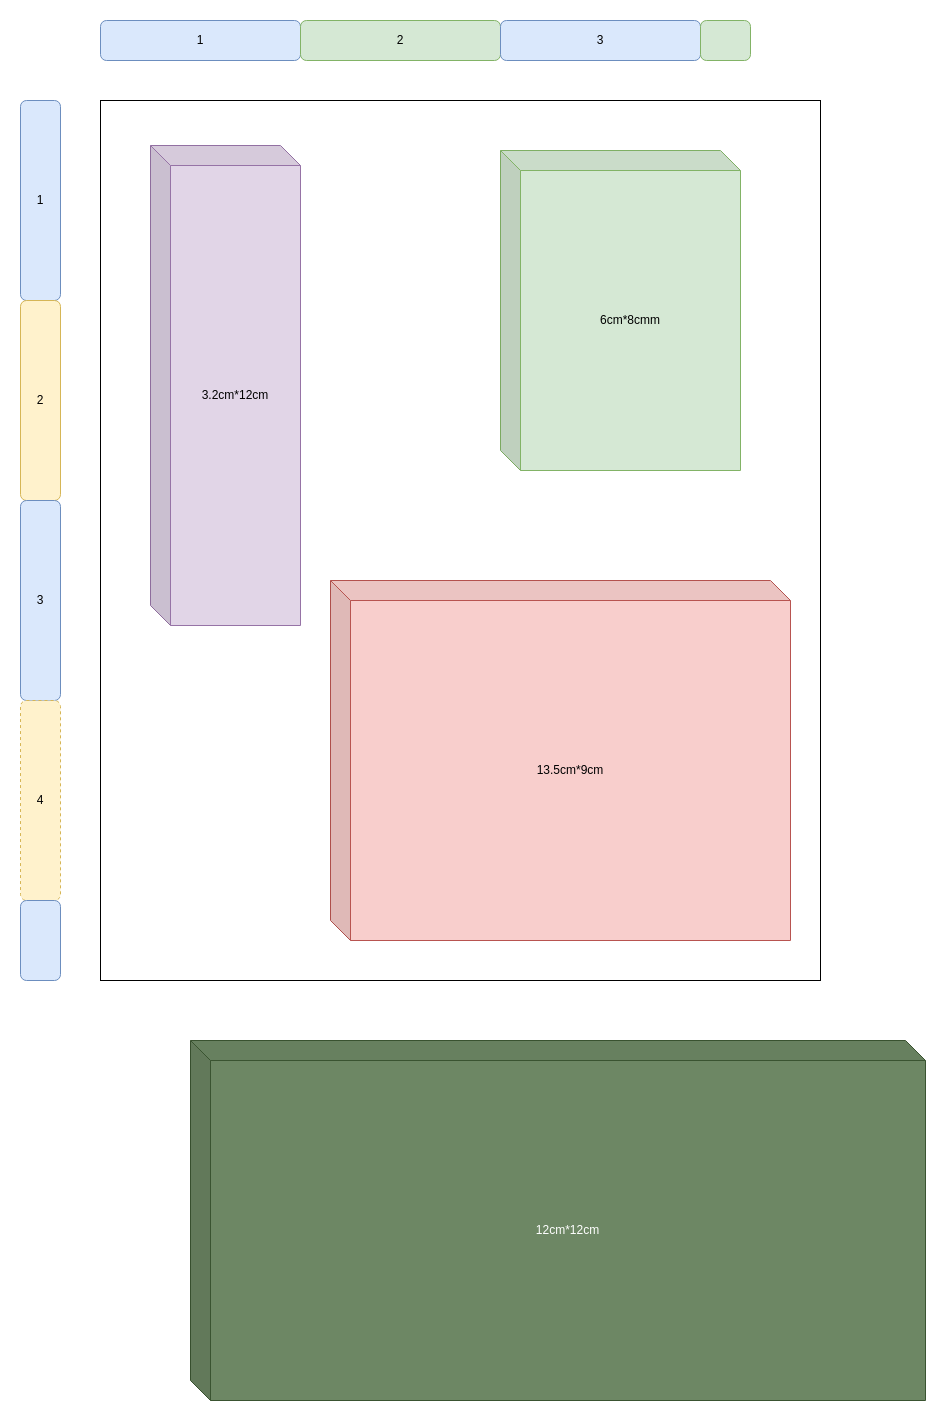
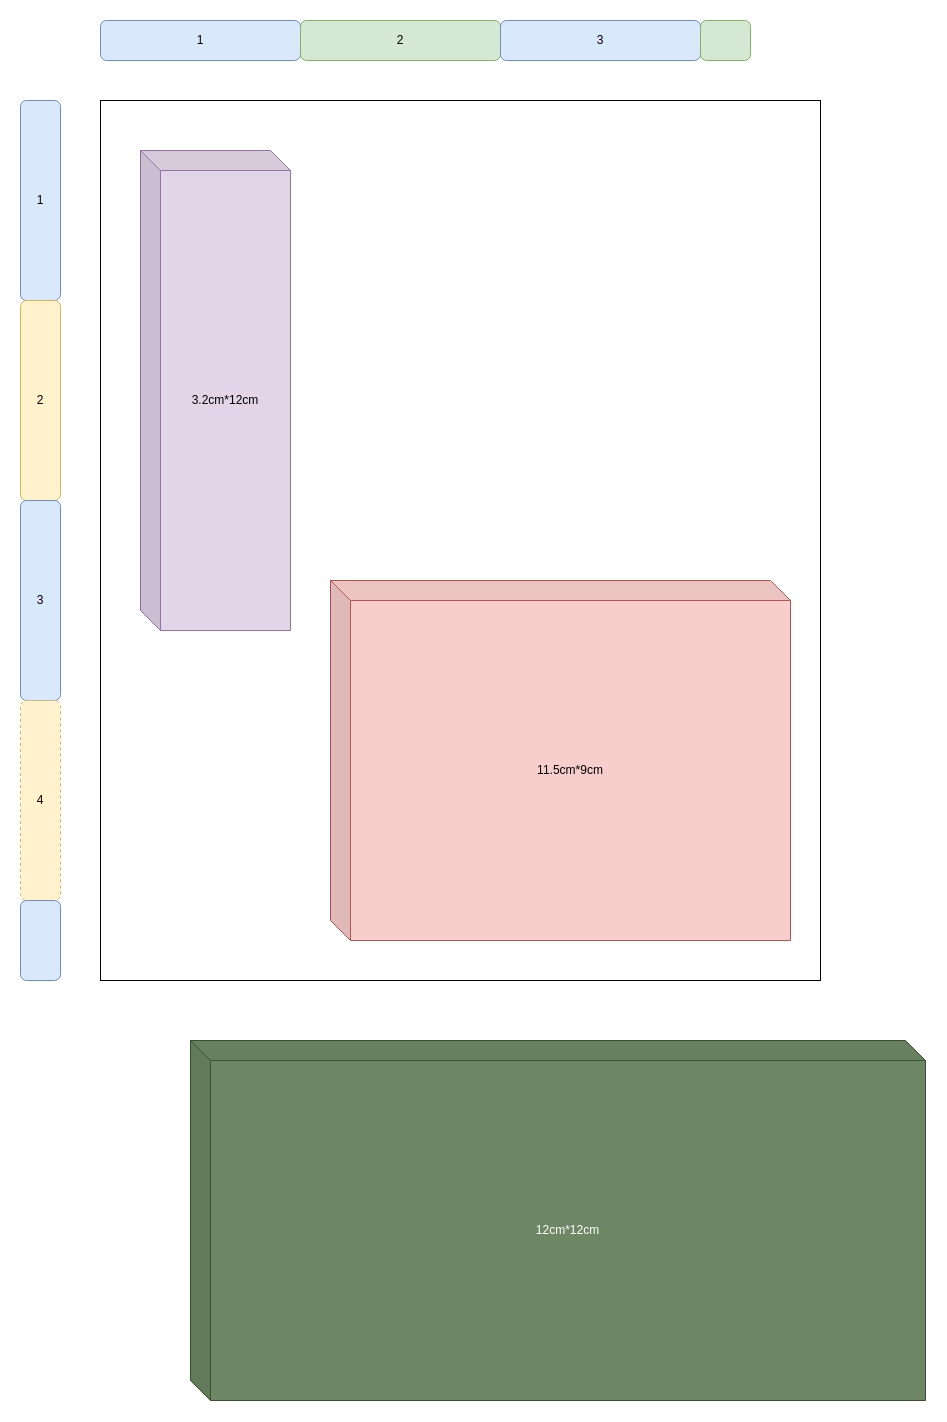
  <mxCell id="0" />
  <mxCell id="1" parent="0" />
  <mxCell id="2" value="" style="rounded=0;whiteSpace=wrap;html=1;" vertex="1" parent="1"><mxGeometry x="100" y="100" width="720" height="880" as="geometry" /></mxCell>
  <mxCell id="3" value="1" style="rounded=1;whiteSpace=wrap;html=1;fillColor=#dae8fc;strokeColor=#6c8ebf;" vertex="1" parent="1"><mxGeometry x="100" width="200" height="40" as="geometry" y="20" /></mxCell>
  <mxCell id="4" value="2" style="rounded=1;whiteSpace=wrap;html=1;fillColor=#d5e8d4;strokeColor=#82b366;" vertex="1" parent="1"><mxGeometry x="300" width="200" height="40" as="geometry" y="20" /></mxCell>
  <mxCell id="5" value="3" style="rounded=1;whiteSpace=wrap;html=1;fillColor=#dae8fc;strokeColor=#6c8ebf;" vertex="1" parent="1"><mxGeometry x="500" width="200" height="40" as="geometry" y="20" /></mxCell>
  <mxCell id="6" value="1" style="rounded=1;whiteSpace=wrap;html=1;fillColor=#dae8fc;strokeColor=#6c8ebf;" vertex="1" parent="1"><mxGeometry y="100" width="40" height="200" as="geometry" x="20" /></mxCell>
  <mxCell id="7" value="2" style="rounded=1;whiteSpace=wrap;html=1;fillColor=#fff2cc;strokeColor=#d6b656;" vertex="1" parent="1"><mxGeometry y="300" width="40" height="200" as="geometry" x="20" /></mxCell>
  <mxCell id="8" value="3" style="rounded=1;whiteSpace=wrap;html=1;fillColor=#dae8fc;strokeColor=#6c8ebf;" vertex="1" parent="1"><mxGeometry y="500" width="40" height="200" as="geometry" x="20" /></mxCell>
  <mxCell id="9" value="4" style="rounded=1;whiteSpace=wrap;html=1;fillColor=#fff2cc;strokeColor=#d6b656;dashed=1;" vertex="1" parent="1"><mxGeometry y="700" width="40" height="200" as="geometry" x="20" /></mxCell>
  <mxCell id="10" value="" style="rounded=1;whiteSpace=wrap;html=1;fillColor=#dae8fc;strokeColor=#6c8ebf;" vertex="1" parent="1"><mxGeometry y="900" width="40" height="80" as="geometry" x="20" /></mxCell>
  <mxCell id="11" value="" style="rounded=1;whiteSpace=wrap;html=1;fillColor=#d5e8d4;strokeColor=#82b366;" vertex="1" parent="1"><mxGeometry x="700" width="50" height="40" as="geometry" y="20" /></mxCell>
- <mxCell id="12" value="&lt;span&gt;6cm*8cmm&lt;/span&gt;" style="shape=cube;whiteSpace=wrap;html=1;boundedLbl=1;backgroundOutline=1;darkOpacity=0.05;darkOpacity2=0.1;fillColor=#d5e8d4;strokeColor=#82b366;" vertex="1" parent="1"><mxGeometry x="500" y="150" width="240" height="320" as="geometry" /></mxCell>
- <mxCell id="13" value="13.5cm*9cm" style="shape=cube;whiteSpace=wrap;html=1;boundedLbl=1;backgroundOutline=1;darkOpacity=0.05;darkOpacity2=0.1;fillColor=#f8cecc;strokeColor=#b85450;" vertex="1" parent="1"><mxGeometry x="330" y="580" width="460" height="360" as="geometry" /></mxCell>
- <mxCell id="14" value="3.2cm*12cm" style="shape=cube;whiteSpace=wrap;html=1;boundedLbl=1;backgroundOutline=1;darkOpacity=0.05;darkOpacity2=0.1;fillColor=#e1d5e7;strokeColor=#9673a6;" vertex="1" parent="1"><mxGeometry x="150" y="145" width="150" height="480" as="geometry" /></mxCell>
+ <mxCell id="13" value="11.5cm*9cm" style="shape=cube;whiteSpace=wrap;html=1;boundedLbl=1;backgroundOutline=1;darkOpacity=0.05;darkOpacity2=0.1;fillColor=#f8cecc;strokeColor=#b85450;" vertex="1" parent="1"><mxGeometry x="330" y="580" width="460" height="360" as="geometry" /></mxCell>
+ <mxCell id="14" value="3.2cm*12cm" style="shape=cube;whiteSpace=wrap;html=1;boundedLbl=1;backgroundOutline=1;darkOpacity=0.05;darkOpacity2=0.1;fillColor=#e1d5e7;strokeColor=#9673a6;" vertex="1" parent="1"><mxGeometry x="140" y="150" width="150" height="480" as="geometry" /></mxCell>
  <mxCell id="15" value="12cm*12cm" style="shape=cube;whiteSpace=wrap;html=1;boundedLbl=1;backgroundOutline=1;darkOpacity=0.05;darkOpacity2=0.1;fillColor=#6d8764;strokeColor=#3A5431;fontColor=#ffffff;" vertex="1" parent="1"><mxGeometry x="190" y="1040" width="735" height="360" as="geometry" /></mxCell>
